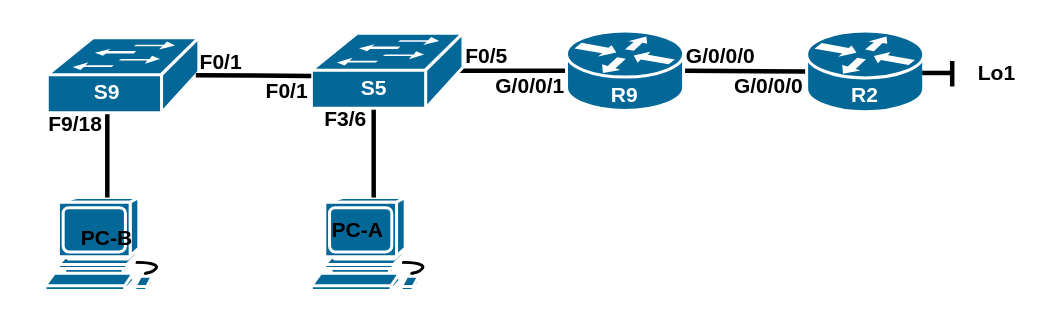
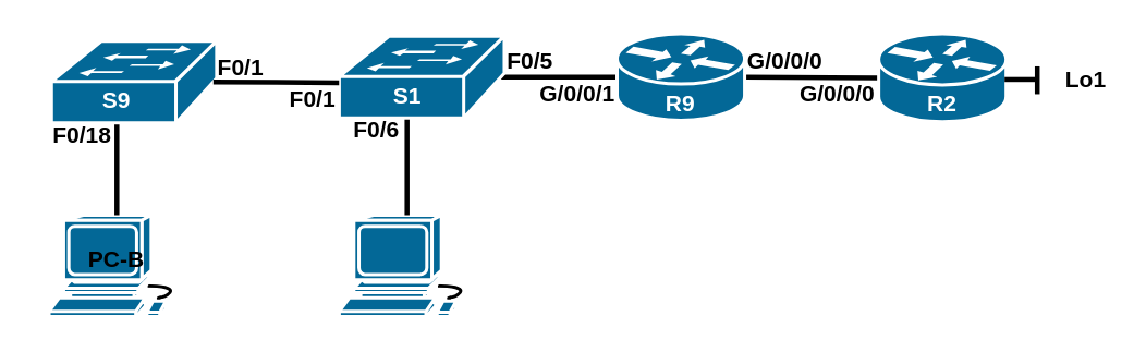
  <mxCell id="0" />
  <mxCell id="1" parent="0" />
  <mxCell id="2" value="" style="group" parent="1" vertex="1" connectable="0"><mxGeometry x="31" y="25.5" width="101" height="53" as="geometry" /></mxCell>
  <mxCell id="3" value="" style="shape=mxgraph.cisco.switches.workgroup_switch;sketch=0;html=1;pointerEvents=1;dashed=0;fillColor=#036897;strokeColor=#ffffff;strokeWidth=2;verticalLabelPosition=bottom;verticalAlign=top;align=center;outlineConnect=0;" parent="2" vertex="1"><mxGeometry y="-1" width="101" height="50" as="geometry" /></mxCell>
  <mxCell id="4" value="&lt;b&gt;&lt;font color=&quot;#ffffff&quot; style=&quot;font-size: 14px;&quot;&gt;S9&lt;/font&gt;&lt;/b&gt;" style="text;html=1;align=center;verticalAlign=middle;whiteSpace=wrap;rounded=0;" parent="2" vertex="1"><mxGeometry x="10" y="20" width="60" height="30" as="geometry" /></mxCell>
  <mxCell id="5" value="&lt;b&gt;&lt;font style=&quot;font-size: 14px;&quot;&gt;F0/5&lt;/font&gt;&lt;/b&gt;" style="text;html=1;align=center;verticalAlign=middle;whiteSpace=wrap;rounded=0;" parent="1" vertex="1"><mxGeometry x="294" y="22" width="60" height="30" as="geometry" /></mxCell>
  <mxCell id="6" value="&lt;b&gt;&lt;font style=&quot;font-size: 14px;&quot;&gt;G/0/0/1&lt;/font&gt;&lt;/b&gt;" style="text;html=1;align=center;verticalAlign=middle;whiteSpace=wrap;rounded=0;" parent="1" vertex="1"><mxGeometry x="323" y="39.5" width="60" height="34" as="geometry" /></mxCell>
  <mxCell id="7" value="&lt;b&gt;&lt;font style=&quot;font-size: 14px;&quot;&gt;F0/1&lt;/font&gt;&lt;/b&gt;" style="text;html=1;align=center;verticalAlign=middle;whiteSpace=wrap;rounded=0;" parent="1" vertex="1"><mxGeometry x="117" y="25.5" width="60" height="30" as="geometry" /></mxCell>
  <mxCell id="8" value="" style="endArrow=none;html=1;rounded=0;strokeWidth=3;exitX=0;exitY=0.5;exitDx=0;exitDy=0;exitPerimeter=0;entryX=1;entryY=0.5;entryDx=0;entryDy=0;entryPerimeter=0;" parent="1" source="15" target="20" edge="1"><mxGeometry width="50" height="50" relative="1" as="geometry"><mxPoint x="358" y="-59" as="sourcePoint" /><mxPoint x="407" y="-119" as="targetPoint" /></mxGeometry></mxCell>
  <mxCell id="9" value="" style="endArrow=none;html=1;rounded=0;strokeWidth=3;exitX=0.98;exitY=0.5;exitDx=0;exitDy=0;exitPerimeter=0;entryX=0;entryY=0.5;entryDx=0;entryDy=0;entryPerimeter=0;" parent="1" source="12" target="20" edge="1"><mxGeometry width="50" height="50" relative="1" as="geometry"><mxPoint x="314" y="297" as="sourcePoint" /><mxPoint x="364" y="227" as="targetPoint" /></mxGeometry></mxCell>
  <mxCell id="10" value="&lt;b&gt;&lt;font style=&quot;font-size: 14px;&quot;&gt;F0/1&lt;/font&gt;&lt;/b&gt;" style="text;html=1;align=center;verticalAlign=middle;whiteSpace=wrap;rounded=0;" parent="1" vertex="1"><mxGeometry x="160.5" y="44.5" width="60" height="30" as="geometry" /></mxCell>
  <mxCell id="11" value="" style="group" parent="1" vertex="1" connectable="0"><mxGeometry x="207" y="21.5" width="101" height="53" as="geometry" /></mxCell>
  <mxCell id="12" value="" style="shape=mxgraph.cisco.switches.workgroup_switch;sketch=0;html=1;pointerEvents=1;dashed=0;fillColor=#036897;strokeColor=#ffffff;strokeWidth=2;verticalLabelPosition=bottom;verticalAlign=top;align=center;outlineConnect=0;" parent="11" vertex="1"><mxGeometry width="101" height="50" as="geometry" /></mxCell>
- <mxCell id="13" value="&lt;b&gt;&lt;font color=&quot;#ffffff&quot; style=&quot;font-size: 14px;&quot;&gt;S5&lt;/font&gt;&lt;/b&gt;" style="text;html=1;align=center;verticalAlign=middle;whiteSpace=wrap;rounded=0;" parent="11" vertex="1"><mxGeometry x="11.5" y="21" width="60" height="30" as="geometry" /></mxCell>
+ <mxCell id="13" value="&lt;b&gt;&lt;font color=&quot;#ffffff&quot; style=&quot;font-size: 14px;&quot;&gt;S1&lt;/font&gt;&lt;/b&gt;" style="text;html=1;align=center;verticalAlign=middle;whiteSpace=wrap;rounded=0;" parent="11" vertex="1"><mxGeometry x="11.5" y="21" width="60" height="30" as="geometry" /></mxCell>
  <mxCell id="14" value="" style="group" parent="1" vertex="1" connectable="0"><mxGeometry x="537" y="20" width="78" height="58" as="geometry" /></mxCell>
  <mxCell id="15" value="" style="shape=mxgraph.cisco.routers.router;sketch=0;html=1;pointerEvents=1;dashed=0;fillColor=#036897;strokeColor=#ffffff;strokeWidth=2;verticalLabelPosition=bottom;verticalAlign=top;align=center;outlineConnect=0;" parent="14" vertex="1"><mxGeometry width="78" height="53.93" as="geometry" /></mxCell>
  <mxCell id="16" value="&lt;b&gt;&lt;font color=&quot;#ffffff&quot; style=&quot;font-size: 14px;&quot;&gt;R2&lt;/font&gt;&lt;/b&gt;" style="text;html=1;align=center;verticalAlign=middle;whiteSpace=wrap;rounded=0;" parent="14" vertex="1"><mxGeometry x="9" y="27.474" width="60" height="30.526" as="geometry" /></mxCell>
  <mxCell id="17" value="&lt;b&gt;&lt;font style=&quot;font-size: 14px;&quot;&gt;G/0/0/0&lt;/font&gt;&lt;/b&gt;" style="text;html=1;align=center;verticalAlign=middle;whiteSpace=wrap;rounded=0;" parent="1" vertex="1"><mxGeometry x="450" y="20" width="60" height="34" as="geometry" /></mxCell>
  <mxCell id="18" value="" style="endArrow=none;html=1;rounded=0;strokeWidth=3;entryX=0.98;entryY=0.5;entryDx=0;entryDy=0;entryPerimeter=0;exitX=-0.001;exitY=0.57;exitDx=0;exitDy=0;exitPerimeter=0;" parent="1" source="12" target="3" edge="1"><mxGeometry width="50" height="50" relative="1" as="geometry"><mxPoint x="167" y="51" as="sourcePoint" /><mxPoint x="217" y="270.5" as="targetPoint" /></mxGeometry></mxCell>
  <mxCell id="19" value="" style="group" parent="1" vertex="1" connectable="0"><mxGeometry x="377" y="21" width="78" height="57" as="geometry" /></mxCell>
  <mxCell id="20" value="" style="shape=mxgraph.cisco.routers.router;sketch=0;html=1;pointerEvents=1;dashed=0;fillColor=#036897;strokeColor=#ffffff;strokeWidth=2;verticalLabelPosition=bottom;verticalAlign=top;align=center;outlineConnect=0;" parent="19" vertex="1"><mxGeometry y="-1" width="78" height="53" as="geometry" /></mxCell>
  <mxCell id="21" value="&lt;b&gt;&lt;font color=&quot;#ffffff&quot; style=&quot;font-size: 14px;&quot;&gt;R9&lt;/font&gt;&lt;/b&gt;" style="text;html=1;align=center;verticalAlign=middle;whiteSpace=wrap;rounded=0;" parent="19" vertex="1"><mxGeometry x="9" y="27" width="60" height="30" as="geometry" /></mxCell>
  <mxCell id="22" value="" style="group" parent="1" vertex="1" connectable="0"><mxGeometry x="207" y="131" width="83" height="62" as="geometry" /></mxCell>
  <mxCell id="23" value="" style="shape=mxgraph.cisco.computers_and_peripherals.workstation;sketch=0;html=1;pointerEvents=1;dashed=0;fillColor=#036897;strokeColor=#ffffff;strokeWidth=2;verticalLabelPosition=bottom;verticalAlign=top;align=center;outlineConnect=0;" parent="22" vertex="1"><mxGeometry width="83" height="62" as="geometry" /></mxCell>
- <mxCell id="24" value="&lt;b&gt;&lt;font style=&quot;font-size: 14px; color: light-dark(rgb(0, 0, 0), rgb(18, 18, 18));&quot;&gt;PC-A&lt;/font&gt;&lt;/b&gt;" style="text;html=1;align=center;verticalAlign=middle;whiteSpace=wrap;rounded=0;" parent="22" vertex="1"><mxGeometry x="1" y="7" width="60" height="30" as="geometry" /></mxCell>
  <mxCell id="25" value="" style="group" parent="1" vertex="1" connectable="0"><mxGeometry x="29.5" y="131" width="83" height="62" as="geometry" /></mxCell>
  <mxCell id="26" value="" style="shape=mxgraph.cisco.computers_and_peripherals.workstation;sketch=0;html=1;pointerEvents=1;dashed=0;fillColor=#036897;strokeColor=#ffffff;strokeWidth=2;verticalLabelPosition=bottom;verticalAlign=top;align=center;outlineConnect=0;" parent="25" vertex="1"><mxGeometry width="83" height="62" as="geometry" /></mxCell>
  <mxCell id="27" value="&lt;b&gt;&lt;font style=&quot;font-size: 14px; color: light-dark(rgb(0, 0, 0), rgb(18, 18, 18));&quot;&gt;PC-B&lt;/font&gt;&lt;/b&gt;" style="text;html=1;align=center;verticalAlign=middle;whiteSpace=wrap;rounded=0;" parent="25" vertex="1"><mxGeometry x="11" y="12" width="60" height="30" as="geometry" /></mxCell>
  <mxCell id="28" value="" style="endArrow=none;html=1;rounded=0;entryX=0.5;entryY=1;entryDx=0;entryDy=0;strokeWidth=3;exitX=0.5;exitY=0;exitDx=0;exitDy=0;exitPerimeter=0;" parent="1" source="23" target="13" edge="1"><mxGeometry width="50" height="50" relative="1" as="geometry"><mxPoint x="269.5" y="106.5" as="sourcePoint" /><mxPoint x="339.5" y="106.5" as="targetPoint" /></mxGeometry></mxCell>
  <mxCell id="29" value="" style="endArrow=none;html=1;rounded=0;entryX=0.5;entryY=1;entryDx=0;entryDy=0;strokeWidth=3;exitX=0.5;exitY=0;exitDx=0;exitDy=0;exitPerimeter=0;" parent="1" source="26" target="4" edge="1"><mxGeometry width="50" height="50" relative="1" as="geometry"><mxPoint x="132" y="129.5" as="sourcePoint" /><mxPoint x="132" y="77.5" as="targetPoint" /></mxGeometry></mxCell>
- <mxCell id="30" value="&lt;b&gt;&lt;font style=&quot;font-size: 14px;&quot;&gt;F3/6&lt;/font&gt;&lt;/b&gt;" style="text;html=1;align=center;verticalAlign=middle;whiteSpace=wrap;rounded=0;" parent="1" vertex="1"><mxGeometry x="199.5" y="64" width="60" height="30" as="geometry" /></mxCell>
- <mxCell id="31" value="&lt;b&gt;&lt;font style=&quot;font-size: 14px;&quot;&gt;F9/18&lt;/font&gt;&lt;/b&gt;" style="text;html=1;align=center;verticalAlign=middle;whiteSpace=wrap;rounded=0;" parent="1" vertex="1"><mxGeometry x="20" y="67" width="60" height="30" as="geometry" /></mxCell>
+ <mxCell id="30" value="&lt;b&gt;&lt;font style=&quot;font-size: 14px;&quot;&gt;F0/6&lt;/font&gt;&lt;/b&gt;" style="text;html=1;align=center;verticalAlign=middle;whiteSpace=wrap;rounded=0;" parent="1" vertex="1"><mxGeometry x="199.5" y="64" width="60" height="30" as="geometry" /></mxCell>
+ <mxCell id="31" value="&lt;b&gt;&lt;font style=&quot;font-size: 14px;&quot;&gt;F0/18&lt;/font&gt;&lt;/b&gt;" style="text;html=1;align=center;verticalAlign=middle;whiteSpace=wrap;rounded=0;" parent="1" vertex="1"><mxGeometry x="20" y="67" width="60" height="30" as="geometry" /></mxCell>
  <mxCell id="32" value="&lt;b&gt;&lt;font style=&quot;font-size: 14px;&quot;&gt;Lo1&lt;/font&gt;&lt;/b&gt;" style="text;html=1;align=center;verticalAlign=middle;whiteSpace=wrap;rounded=0;direction=south;" parent="1" vertex="1"><mxGeometry x="649" y="38" width="30" height="20" as="geometry" /></mxCell>
  <mxCell id="33" value="" style="group" vertex="1" connectable="0" parent="1"><mxGeometry x="614" y="40" width="20" height="17" as="geometry" /></mxCell>
  <mxCell id="34" value="" style="endArrow=none;html=1;rounded=0;strokeWidth=3;" parent="33" edge="1"><mxGeometry width="50" height="50" relative="1" as="geometry"><mxPoint x="20" as="sourcePoint" /><mxPoint x="20" y="17" as="targetPoint" /></mxGeometry></mxCell>
  <mxCell id="35" value="" style="endArrow=none;html=1;rounded=0;strokeWidth=3;" parent="33" edge="1"><mxGeometry width="50" height="50" relative="1" as="geometry"><mxPoint x="20" y="8" as="sourcePoint" /><mxPoint y="8" as="targetPoint" /></mxGeometry></mxCell>
  <mxCell id="36" value="&lt;b&gt;&lt;font style=&quot;font-size: 14px;&quot;&gt;G/0/0/0&lt;/font&gt;&lt;/b&gt;" style="text;html=1;align=center;verticalAlign=middle;whiteSpace=wrap;rounded=0;" vertex="1" parent="1"><mxGeometry x="482" y="39.5" width="60" height="34" as="geometry" /></mxCell>
